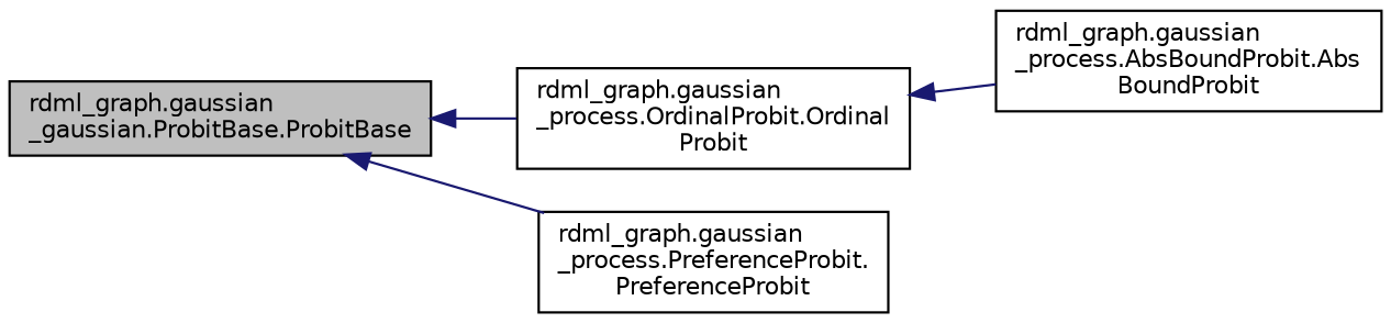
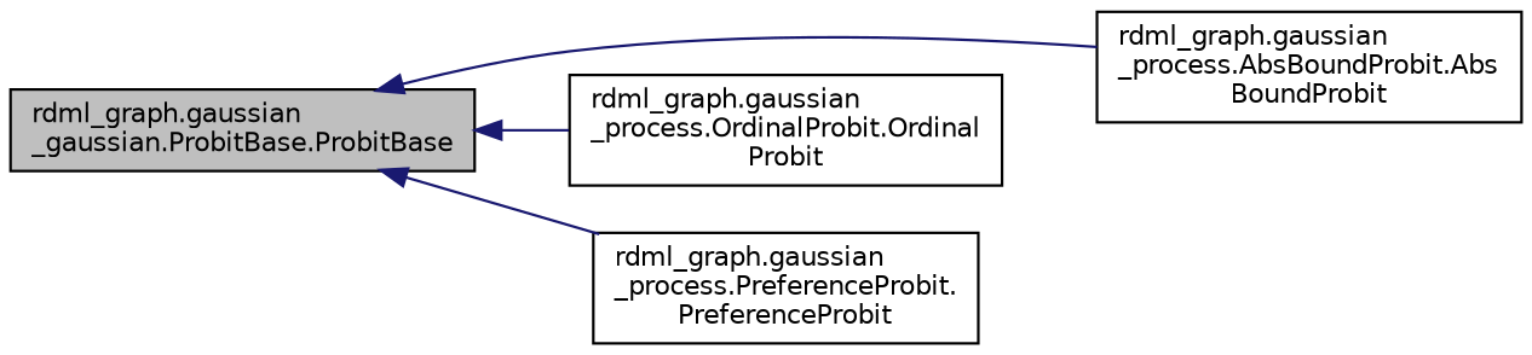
  digraph {
    rankdir=LR
    node [color=black fillcolor=white fontname=Helvetica fontsize=10 shape=record style=filled]
    edge [color=midnightblue dir=back fontname=Helvetica fontsize=10 labelfontname=Helvetica labelfontsize=10 style=solid]
    n1 [fillcolor=grey75 fontcolor=black height=0.2 label="rdml_graph.gaussian\l_gaussian.ProbitBase.ProbitBase" width=0.4]
    n2 [height=0.2 label="rdml_graph.gaussian\l_process.AbsBoundProbit.Abs\lBoundProbit" width=0.4]
    n3 [height=0.2 label="rdml_graph.gaussian\l_process.OrdinalProbit.Ordinal\lProbit" width=0.4]
    n4 [height=0.2 label="rdml_graph.gaussian\l_process.PreferenceProbit.\lPreferenceProbit" width=0.4]
-   n3 -> n2
+   n1 -> n2
    n1 -> n3
    n1 -> n4
  }
